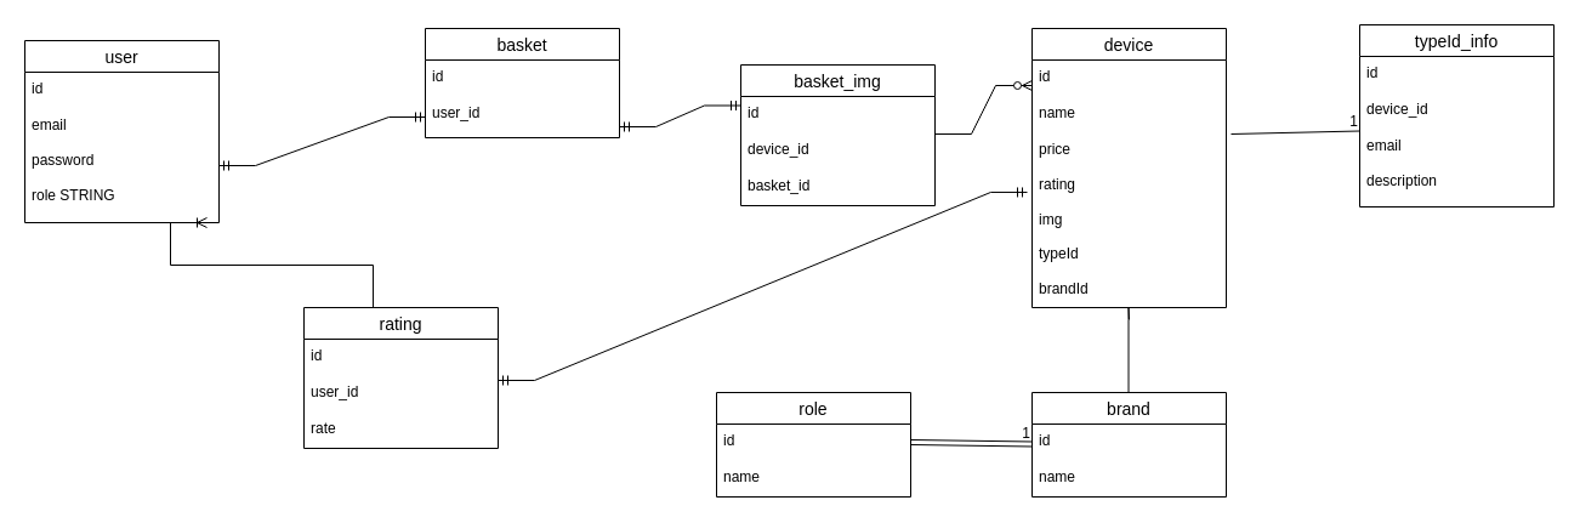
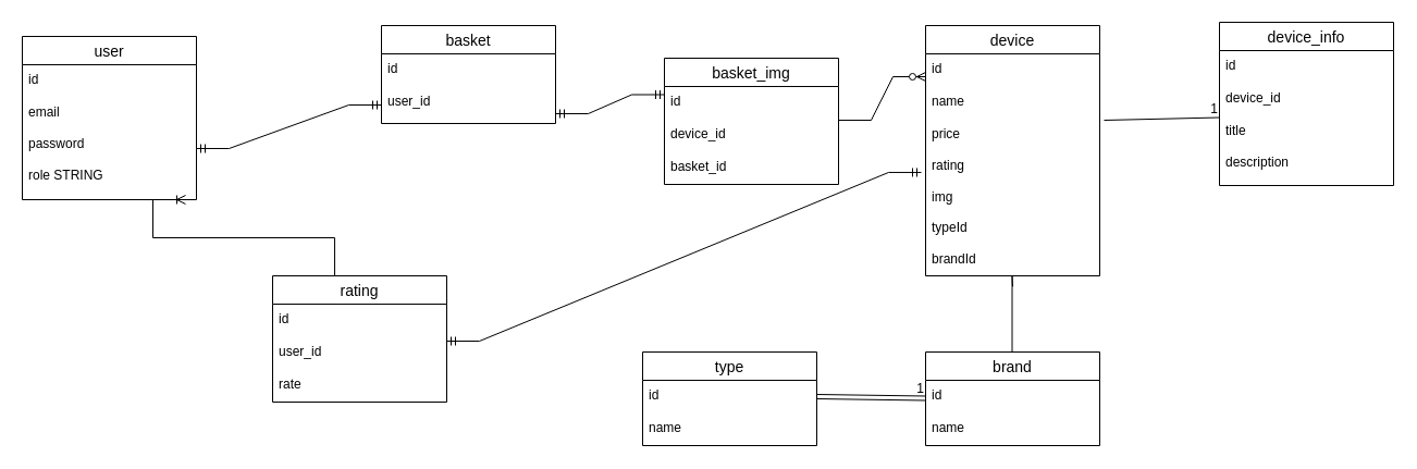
  <mxCell id="0" />
  <mxCell id="1" parent="0" />
  <mxCell id="2" value="user" style="swimlane;fontStyle=0;childLayout=stackLayout;horizontal=1;startSize=26;horizontalStack=0;resizeParent=1;resizeParentMax=0;resizeLast=0;collapsible=1;marginBottom=0;align=center;fontSize=14;" vertex="1" parent="1"><mxGeometry x="20" y="33" width="160" height="150" as="geometry" /></mxCell>
  <mxCell id="3" value="id" style="text;strokeColor=none;fillColor=none;spacingLeft=4;spacingRight=4;overflow=hidden;rotatable=0;points=[[0,0.5],[1,0.5]];portConstraint=eastwest;fontSize=12;whiteSpace=wrap;html=1;" vertex="1" parent="2"><mxGeometry y="26" width="160" height="30" as="geometry" /></mxCell>
  <mxCell id="4" value="email&lt;div&gt;&lt;br&gt;&lt;/div&gt;&lt;div&gt;password&lt;/div&gt;&lt;div&gt;&lt;br&gt;&lt;/div&gt;&lt;div&gt;role STRING&lt;/div&gt;" style="text;strokeColor=none;fillColor=none;spacingLeft=4;spacingRight=4;overflow=hidden;rotatable=0;points=[[0,0.5],[1,0.5]];portConstraint=eastwest;fontSize=12;whiteSpace=wrap;html=1;" vertex="1" parent="2"><mxGeometry y="56" width="160" height="94" as="geometry" /></mxCell>
  <mxCell id="5" value="basket" style="swimlane;fontStyle=0;childLayout=stackLayout;horizontal=1;startSize=26;horizontalStack=0;resizeParent=1;resizeParentMax=0;resizeLast=0;collapsible=1;marginBottom=0;align=center;fontSize=14;" vertex="1" parent="1"><mxGeometry x="350" y="23" width="160" height="90" as="geometry" /></mxCell>
  <mxCell id="6" value="id" style="text;strokeColor=none;fillColor=none;spacingLeft=4;spacingRight=4;overflow=hidden;rotatable=0;points=[[0,0.5],[1,0.5]];portConstraint=eastwest;fontSize=12;whiteSpace=wrap;html=1;" vertex="1" parent="5"><mxGeometry y="26" width="160" height="30" as="geometry" /></mxCell>
  <mxCell id="7" value="user_id" style="text;strokeColor=none;fillColor=none;spacingLeft=4;spacingRight=4;overflow=hidden;rotatable=0;points=[[0,0.5],[1,0.5]];portConstraint=eastwest;fontSize=12;whiteSpace=wrap;html=1;" vertex="1" parent="5"><mxGeometry y="56" width="160" height="34" as="geometry" /></mxCell>
  <mxCell id="8" value="" style="edgeStyle=entityRelationEdgeStyle;fontSize=12;html=1;endArrow=ERmandOne;startArrow=ERmandOne;rounded=0;exitX=1;exitY=0.5;exitDx=0;exitDy=0;entryX=0;entryY=0.5;entryDx=0;entryDy=0;" edge="1" parent="1" source="4" target="7"><mxGeometry width="100" height="100" relative="1" as="geometry"><mxPoint x="470" y="173" as="sourcePoint" /><mxPoint x="410" y="103" as="targetPoint" /></mxGeometry></mxCell>
  <mxCell id="9" value="device" style="swimlane;fontStyle=0;childLayout=stackLayout;horizontal=1;startSize=26;horizontalStack=0;resizeParent=1;resizeParentMax=0;resizeLast=0;collapsible=1;marginBottom=0;align=center;fontSize=14;" vertex="1" parent="1"><mxGeometry x="850" y="23" width="160" height="230" as="geometry" /></mxCell>
  <mxCell id="10" value="id" style="text;strokeColor=none;fillColor=none;spacingLeft=4;spacingRight=4;overflow=hidden;rotatable=0;points=[[0,0.5],[1,0.5]];portConstraint=eastwest;fontSize=12;whiteSpace=wrap;html=1;" vertex="1" parent="9"><mxGeometry y="26" width="160" height="30" as="geometry" /></mxCell>
  <mxCell id="11" value="name" style="text;strokeColor=none;fillColor=none;spacingLeft=4;spacingRight=4;overflow=hidden;rotatable=0;points=[[0,0.5],[1,0.5]];portConstraint=eastwest;fontSize=12;whiteSpace=wrap;html=1;" vertex="1" parent="9"><mxGeometry y="56" width="160" height="30" as="geometry" /></mxCell>
  <mxCell id="12" value="price&lt;div&gt;&lt;br&gt;&lt;/div&gt;&lt;div&gt;rating&lt;/div&gt;&lt;div&gt;&lt;br&gt;&lt;/div&gt;&lt;div&gt;img&lt;/div&gt;&lt;div&gt;&lt;br&gt;&lt;/div&gt;&lt;div&gt;typeId&lt;/div&gt;&lt;div&gt;&lt;br&gt;&lt;/div&gt;&lt;div&gt;brandId&lt;/div&gt;" style="text;strokeColor=none;fillColor=none;spacingLeft=4;spacingRight=4;overflow=hidden;rotatable=0;points=[[0,0.5],[1,0.5]];portConstraint=eastwest;fontSize=12;whiteSpace=wrap;html=1;" vertex="1" parent="9"><mxGeometry y="86" width="160" height="144" as="geometry" /></mxCell>
- <mxCell id="13" value="role" style="swimlane;fontStyle=0;childLayout=stackLayout;horizontal=1;startSize=26;horizontalStack=0;resizeParent=1;resizeParentMax=0;resizeLast=0;collapsible=1;marginBottom=0;align=center;fontSize=14;" vertex="1" parent="1"><mxGeometry x="590" y="323" width="160" height="86" as="geometry" /></mxCell>
+ <mxCell id="13" value="type" style="swimlane;fontStyle=0;childLayout=stackLayout;horizontal=1;startSize=26;horizontalStack=0;resizeParent=1;resizeParentMax=0;resizeLast=0;collapsible=1;marginBottom=0;align=center;fontSize=14;" vertex="1" parent="1"><mxGeometry x="590" y="323" width="160" height="86" as="geometry" /></mxCell>
  <mxCell id="14" value="id" style="text;strokeColor=none;fillColor=none;spacingLeft=4;spacingRight=4;overflow=hidden;rotatable=0;points=[[0,0.5],[1,0.5]];portConstraint=eastwest;fontSize=12;whiteSpace=wrap;html=1;" vertex="1" parent="13"><mxGeometry y="26" width="160" height="30" as="geometry" /></mxCell>
  <mxCell id="15" value="name" style="text;strokeColor=none;fillColor=none;spacingLeft=4;spacingRight=4;overflow=hidden;rotatable=0;points=[[0,0.5],[1,0.5]];portConstraint=eastwest;fontSize=12;whiteSpace=wrap;html=1;" vertex="1" parent="13"><mxGeometry y="56" width="160" height="30" as="geometry" /></mxCell>
  <mxCell id="16" value="brand" style="swimlane;fontStyle=0;childLayout=stackLayout;horizontal=1;startSize=26;horizontalStack=0;resizeParent=1;resizeParentMax=0;resizeLast=0;collapsible=1;marginBottom=0;align=center;fontSize=14;" vertex="1" parent="1"><mxGeometry x="850" y="323" width="160" height="86" as="geometry" /></mxCell>
  <mxCell id="17" value="id" style="text;strokeColor=none;fillColor=none;spacingLeft=4;spacingRight=4;overflow=hidden;rotatable=0;points=[[0,0.5],[1,0.5]];portConstraint=eastwest;fontSize=12;whiteSpace=wrap;html=1;" vertex="1" parent="16"><mxGeometry y="26" width="160" height="30" as="geometry" /></mxCell>
  <mxCell id="18" value="name" style="text;strokeColor=none;fillColor=none;spacingLeft=4;spacingRight=4;overflow=hidden;rotatable=0;points=[[0,0.5],[1,0.5]];portConstraint=eastwest;fontSize=12;whiteSpace=wrap;html=1;" vertex="1" parent="16"><mxGeometry y="56" width="160" height="30" as="geometry" /></mxCell>
  <mxCell id="19" value="" style="endArrow=none;html=1;rounded=0;" edge="1" parent="1"><mxGeometry relative="1" as="geometry"><mxPoint x="930" y="263" as="sourcePoint" /><mxPoint x="929.5" y="323" as="targetPoint" /><Array as="points"><mxPoint x="929.5" y="253" /><mxPoint x="929.5" y="263" /></Array></mxGeometry></mxCell>
  <mxCell id="20" value="" style="shape=link;html=1;rounded=0;exitX=1;exitY=0.5;exitDx=0;exitDy=0;" edge="1" parent="1" source="14"><mxGeometry relative="1" as="geometry"><mxPoint x="770" y="365.5" as="sourcePoint" /><mxPoint x="850" y="365.5" as="targetPoint" /></mxGeometry></mxCell>
  <mxCell id="21" value="1" style="resizable=0;html=1;whiteSpace=wrap;align=right;verticalAlign=bottom;" connectable="0" vertex="1" parent="20"><mxGeometry x="1" relative="1" as="geometry" /></mxCell>
- <mxCell id="22" value="typeId_info" style="swimlane;fontStyle=0;childLayout=stackLayout;horizontal=1;startSize=26;horizontalStack=0;resizeParent=1;resizeParentMax=0;resizeLast=0;collapsible=1;marginBottom=0;align=center;fontSize=14;" vertex="1" parent="1"><mxGeometry x="1120" y="20" width="160" height="150" as="geometry" /></mxCell>
+ <mxCell id="22" value="device_info" style="swimlane;fontStyle=0;childLayout=stackLayout;horizontal=1;startSize=26;horizontalStack=0;resizeParent=1;resizeParentMax=0;resizeLast=0;collapsible=1;marginBottom=0;align=center;fontSize=14;" vertex="1" parent="1"><mxGeometry x="1120" y="20" width="160" height="150" as="geometry" /></mxCell>
  <mxCell id="23" value="id" style="text;strokeColor=none;fillColor=none;spacingLeft=4;spacingRight=4;overflow=hidden;rotatable=0;points=[[0,0.5],[1,0.5]];portConstraint=eastwest;fontSize=12;whiteSpace=wrap;html=1;" vertex="1" parent="22"><mxGeometry y="26" width="160" height="30" as="geometry" /></mxCell>
  <mxCell id="24" value="device_id" style="text;strokeColor=none;fillColor=none;spacingLeft=4;spacingRight=4;overflow=hidden;rotatable=0;points=[[0,0.5],[1,0.5]];portConstraint=eastwest;fontSize=12;whiteSpace=wrap;html=1;" vertex="1" parent="22"><mxGeometry y="56" width="160" height="30" as="geometry" /></mxCell>
- <mxCell id="25" value="email&lt;div&gt;&lt;br&gt;&lt;/div&gt;&lt;div&gt;description&lt;/div&gt;" style="text;strokeColor=none;fillColor=none;spacingLeft=4;spacingRight=4;overflow=hidden;rotatable=0;points=[[0,0.5],[1,0.5]];portConstraint=eastwest;fontSize=12;whiteSpace=wrap;html=1;" vertex="1" parent="22"><mxGeometry y="86" width="160" height="64" as="geometry" /></mxCell>
+ <mxCell id="25" value="title&lt;div&gt;&lt;br&gt;&lt;/div&gt;&lt;div&gt;description&lt;/div&gt;" style="text;strokeColor=none;fillColor=none;spacingLeft=4;spacingRight=4;overflow=hidden;rotatable=0;points=[[0,0.5],[1,0.5]];portConstraint=eastwest;fontSize=12;whiteSpace=wrap;html=1;" vertex="1" parent="22"><mxGeometry y="86" width="160" height="64" as="geometry" /></mxCell>
  <mxCell id="26" value="" style="endArrow=none;html=1;rounded=0;exitX=1.025;exitY=0.007;exitDx=0;exitDy=0;exitPerimeter=0;" edge="1" parent="1" source="12"><mxGeometry relative="1" as="geometry"><mxPoint x="960" y="107.5" as="sourcePoint" /><mxPoint x="1120" y="107.5" as="targetPoint" /></mxGeometry></mxCell>
  <mxCell id="27" value="1" style="resizable=0;html=1;whiteSpace=wrap;align=right;verticalAlign=bottom;" connectable="0" vertex="1" parent="26"><mxGeometry x="1" relative="1" as="geometry" /></mxCell>
  <mxCell id="28" value="basket_img" style="swimlane;fontStyle=0;childLayout=stackLayout;horizontal=1;startSize=26;horizontalStack=0;resizeParent=1;resizeParentMax=0;resizeLast=0;collapsible=1;marginBottom=0;align=center;fontSize=14;" vertex="1" parent="1"><mxGeometry x="610" y="53" width="160" height="116" as="geometry" /></mxCell>
  <mxCell id="29" value="id" style="text;strokeColor=none;fillColor=none;spacingLeft=4;spacingRight=4;overflow=hidden;rotatable=0;points=[[0,0.5],[1,0.5]];portConstraint=eastwest;fontSize=12;whiteSpace=wrap;html=1;" vertex="1" parent="28"><mxGeometry y="26" width="160" height="30" as="geometry" /></mxCell>
  <mxCell id="30" value="device_id" style="text;strokeColor=none;fillColor=none;spacingLeft=4;spacingRight=4;overflow=hidden;rotatable=0;points=[[0,0.5],[1,0.5]];portConstraint=eastwest;fontSize=12;whiteSpace=wrap;html=1;" vertex="1" parent="28"><mxGeometry y="56" width="160" height="30" as="geometry" /></mxCell>
  <mxCell id="31" value="basket_id" style="text;strokeColor=none;fillColor=none;spacingLeft=4;spacingRight=4;overflow=hidden;rotatable=0;points=[[0,0.5],[1,0.5]];portConstraint=eastwest;fontSize=12;whiteSpace=wrap;html=1;" vertex="1" parent="28"><mxGeometry y="86" width="160" height="30" as="geometry" /></mxCell>
  <mxCell id="32" value="" style="edgeStyle=entityRelationEdgeStyle;fontSize=12;html=1;endArrow=ERmandOne;startArrow=ERmandOne;rounded=0;" edge="1" parent="1"><mxGeometry width="100" height="100" relative="1" as="geometry"><mxPoint x="510" y="104" as="sourcePoint" /><mxPoint x="610" y="86.51" as="targetPoint" /></mxGeometry></mxCell>
  <mxCell id="33" value="" style="edgeStyle=entityRelationEdgeStyle;fontSize=12;html=1;endArrow=ERzeroToMany;endFill=1;rounded=0;exitX=1;exitY=0.033;exitDx=0;exitDy=0;exitPerimeter=0;" edge="1" parent="1" source="30"><mxGeometry width="100" height="100" relative="1" as="geometry"><mxPoint x="750" y="170" as="sourcePoint" /><mxPoint x="850" y="70" as="targetPoint" /><Array as="points"><mxPoint x="810" y="110" /></Array></mxGeometry></mxCell>
  <mxCell id="34" value="rating" style="swimlane;fontStyle=0;childLayout=stackLayout;horizontal=1;startSize=26;horizontalStack=0;resizeParent=1;resizeParentMax=0;resizeLast=0;collapsible=1;marginBottom=0;align=center;fontSize=14;" vertex="1" parent="1"><mxGeometry x="250" y="253" width="160" height="116" as="geometry" /></mxCell>
  <mxCell id="35" value="id" style="text;strokeColor=none;fillColor=none;spacingLeft=4;spacingRight=4;overflow=hidden;rotatable=0;points=[[0,0.5],[1,0.5]];portConstraint=eastwest;fontSize=12;whiteSpace=wrap;html=1;" vertex="1" parent="34"><mxGeometry y="26" width="160" height="30" as="geometry" /></mxCell>
  <mxCell id="36" value="user_id" style="text;strokeColor=none;fillColor=none;spacingLeft=4;spacingRight=4;overflow=hidden;rotatable=0;points=[[0,0.5],[1,0.5]];portConstraint=eastwest;fontSize=12;whiteSpace=wrap;html=1;" vertex="1" parent="34"><mxGeometry y="56" width="160" height="30" as="geometry" /></mxCell>
  <mxCell id="37" value="rate" style="text;strokeColor=none;fillColor=none;spacingLeft=4;spacingRight=4;overflow=hidden;rotatable=0;points=[[0,0.5],[1,0.5]];portConstraint=eastwest;fontSize=12;whiteSpace=wrap;html=1;" vertex="1" parent="34"><mxGeometry y="86" width="160" height="30" as="geometry" /></mxCell>
  <mxCell id="38" value="" style="edgeStyle=entityRelationEdgeStyle;fontSize=12;html=1;endArrow=ERoneToMany;rounded=0;exitX=0.169;exitY=0;exitDx=0;exitDy=0;exitPerimeter=0;" edge="1" parent="1" source="34"><mxGeometry width="100" height="100" relative="1" as="geometry"><mxPoint x="70" y="283" as="sourcePoint" /><mxPoint x="170" y="183" as="targetPoint" /></mxGeometry></mxCell>
  <mxCell id="39" value="" style="edgeStyle=entityRelationEdgeStyle;fontSize=12;html=1;endArrow=ERmandOne;startArrow=ERmandOne;rounded=0;entryX=-0.025;entryY=0.34;entryDx=0;entryDy=0;entryPerimeter=0;" edge="1" parent="1" target="12"><mxGeometry width="100" height="100" relative="1" as="geometry"><mxPoint x="410" y="313" as="sourcePoint" /><mxPoint x="510" y="213" as="targetPoint" /></mxGeometry></mxCell>
